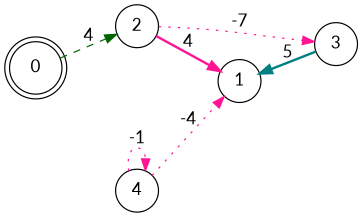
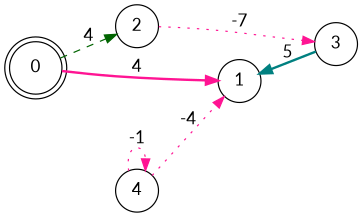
  digraph {
    fontname=Lato
    rankdir=LR
    node [fontname=Lato shape=circle]
    edge [color=deeppink fontname=Lato style=dotted]
    0 [shape=doublecircle]
    2
    1
    3
    4
    0 -> 2 [color=darkgreen label=4 style=dashed]
-   2 -> 1 [label=4 style=bold]
+   0 -> 1 [label=4 style=bold]
    2 -> 3 [label=-7]
    1 -> 3 [color=teal dir=back label=5 style=bold]
    4 -> 1 [label=-4]
    4 -> 4 [label=-1]
  }
